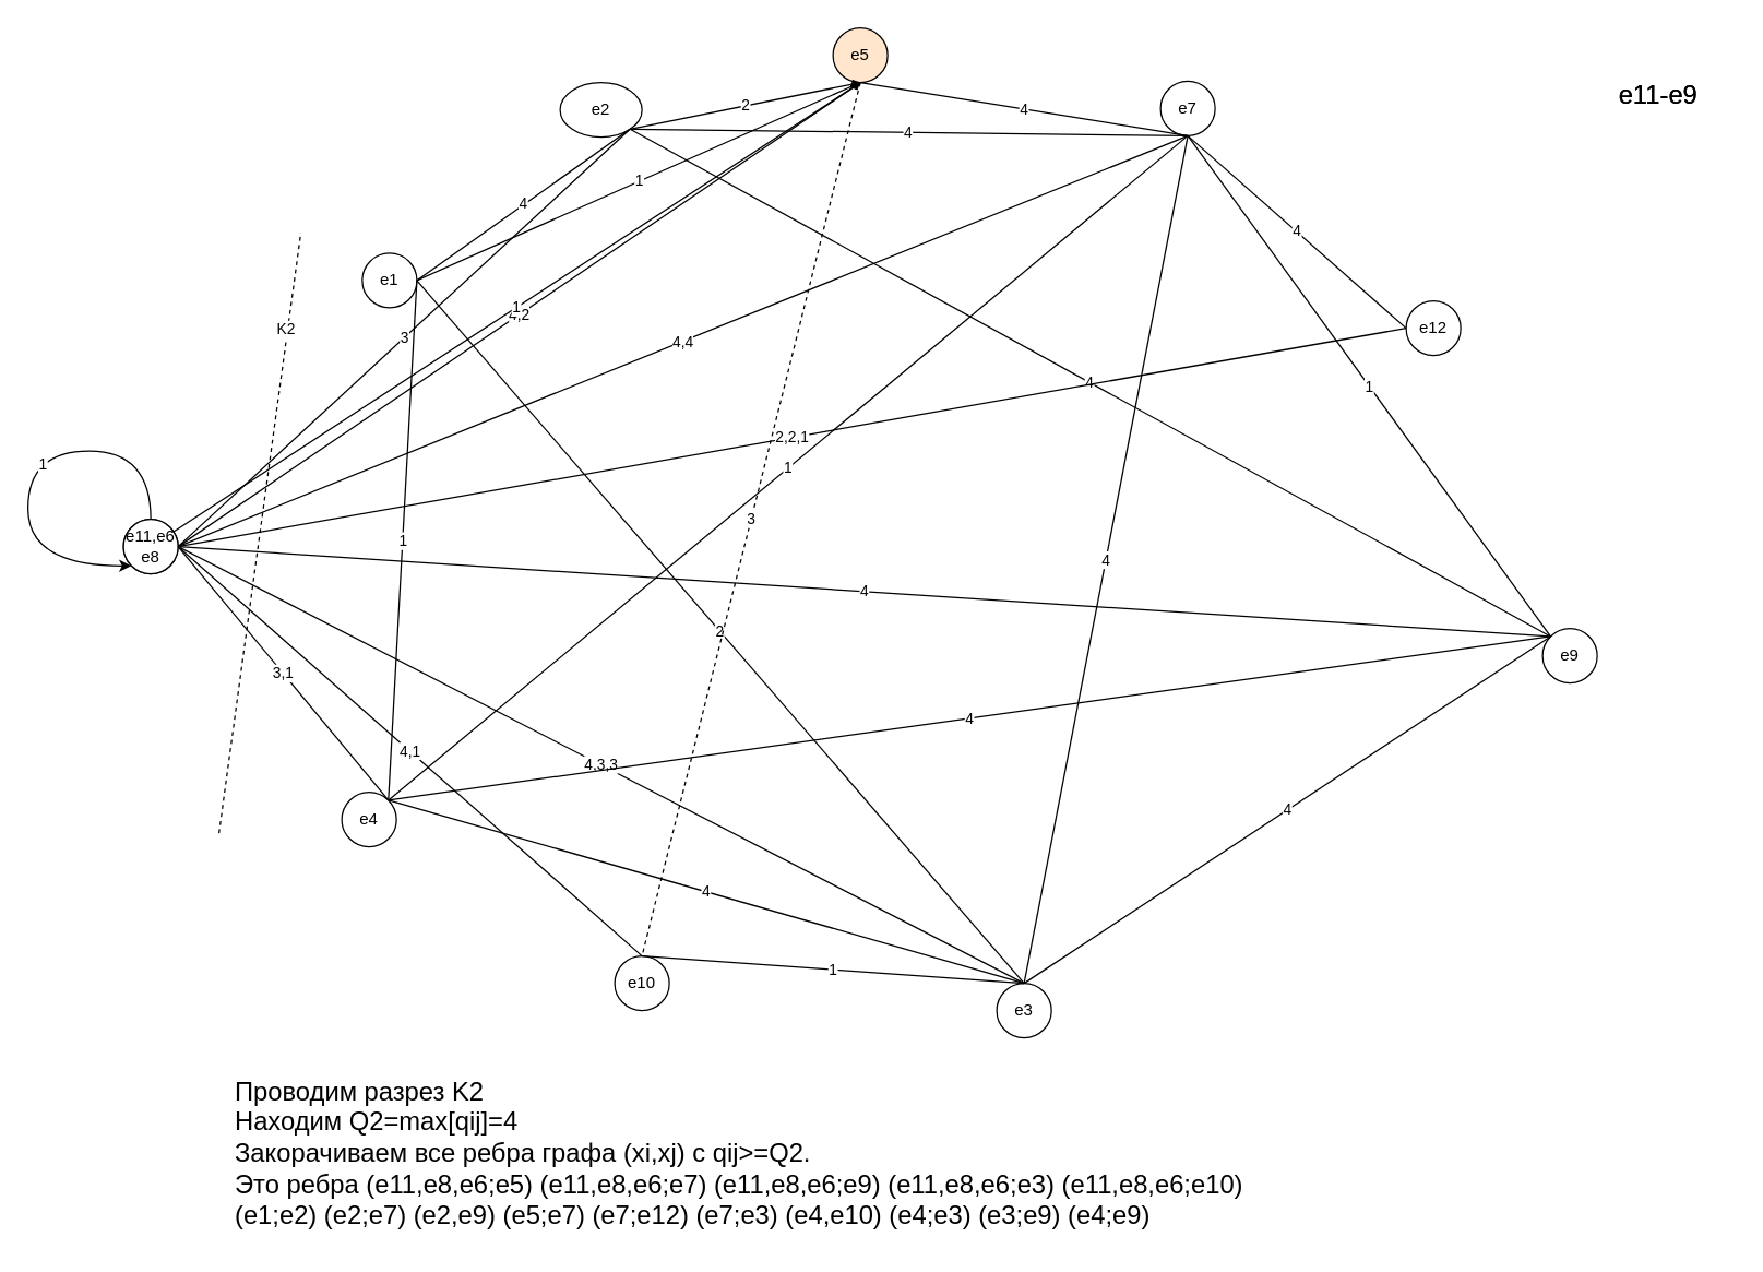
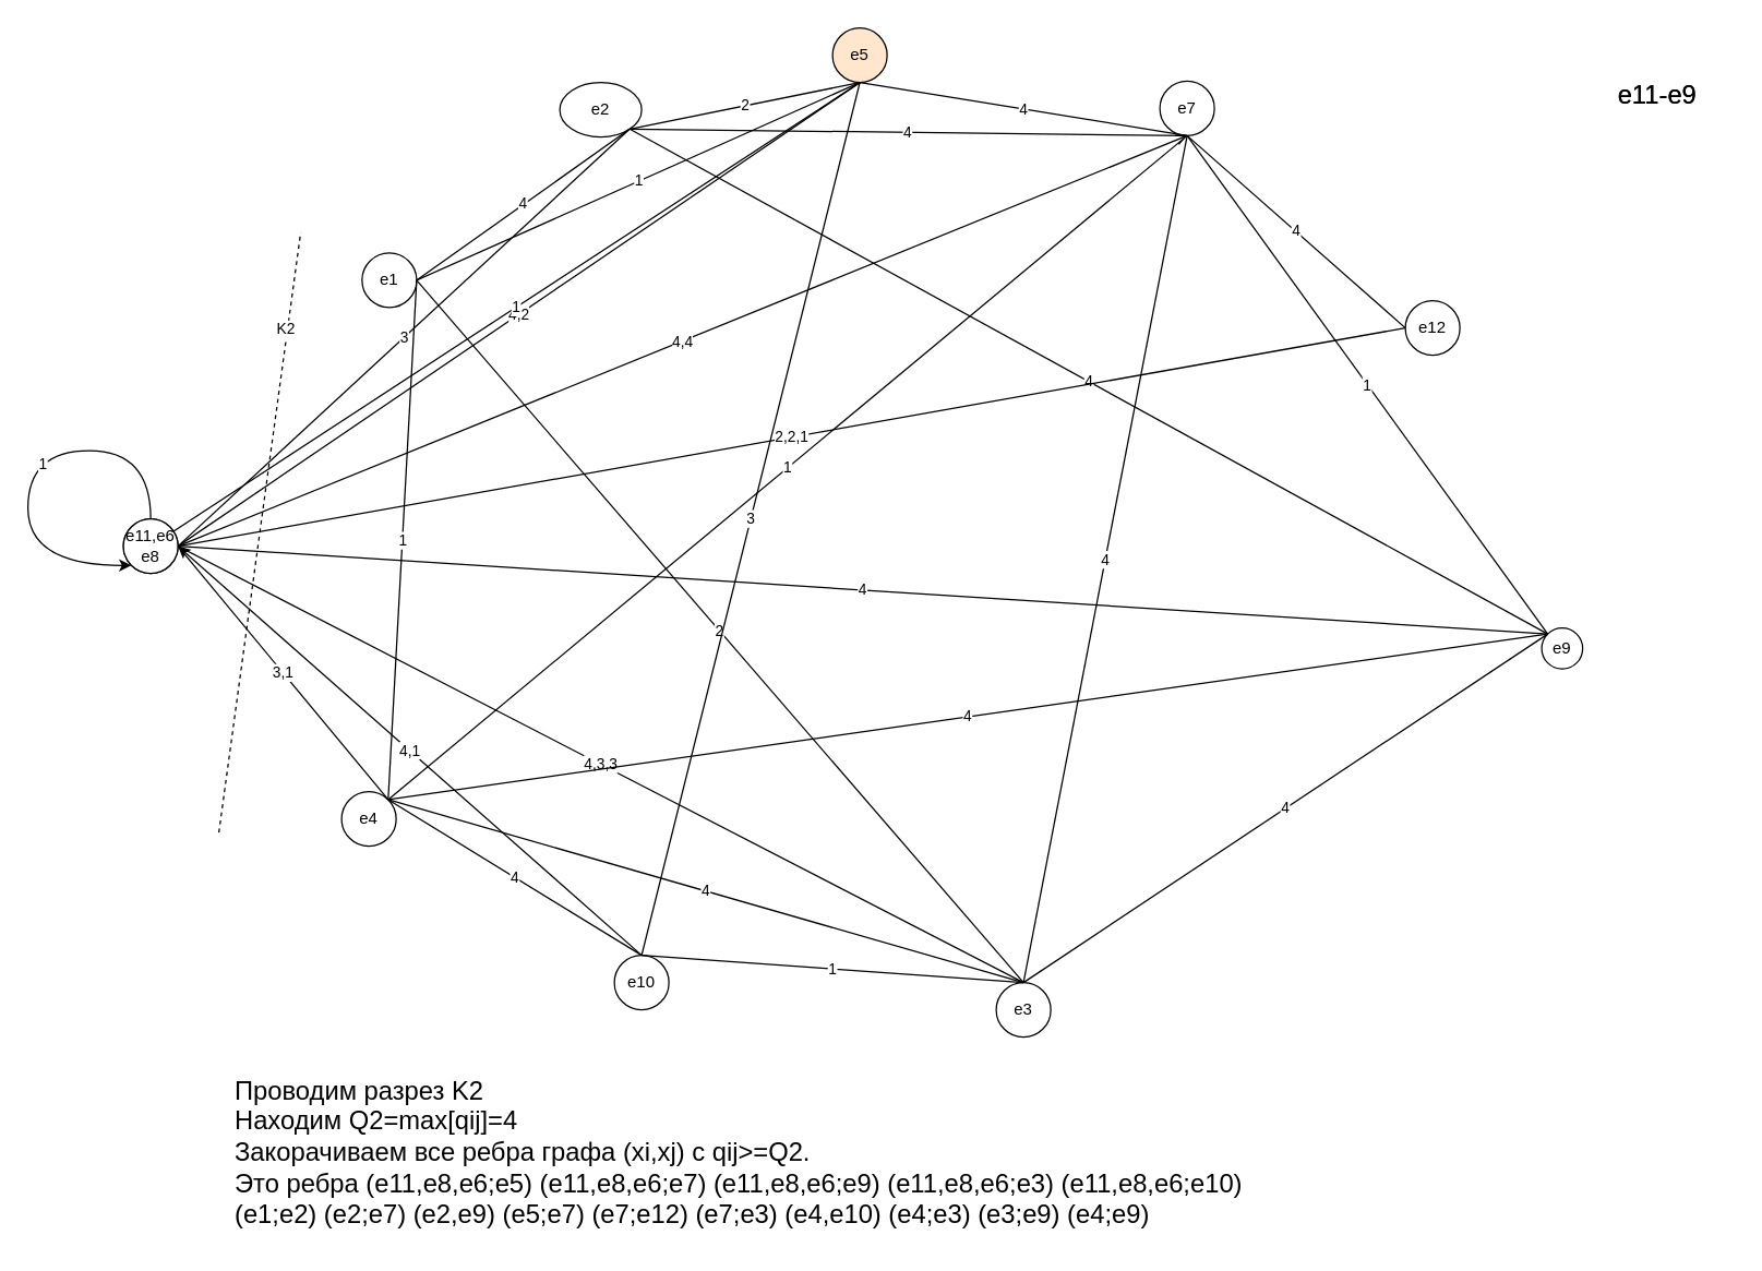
  <mxCell id="0" />
  <mxCell id="1" parent="0" />
  <mxCell id="2" value="e11-e9" style="text;html=1;strokeColor=none;fillColor=none;align=center;verticalAlign=middle;whiteSpace=wrap;rounded=0;fontSize=19;" parent="1" vertex="1"><mxGeometry x="1160" y="60" width="110" height="20" as="geometry" /></mxCell>
  <mxCell id="3" value="Проводим разрез K2&lt;br&gt;Находим Q2=max[qij]=4&lt;br&gt;Закорачиваем все ребра графа (xi,xj) c qij&amp;gt;=Q2.&lt;br&gt;Это ребра (e11,e8,e6;e5) (e11,e8,e6;e7) (e11,e8,e6;e9) (e11,e8,e6;e3) (e11,e8,e6;e10) (e1;e2) (e2;e7) (e2,e9)&amp;nbsp;(e5;e7) (e7;e12) (e7;e3) (e4,e10) (e4;e3) (e3;e9) (e4;e9)" style="text;html=1;strokeColor=none;fillColor=none;align=left;verticalAlign=middle;whiteSpace=wrap;rounded=0;fontSize=19;" parent="1" vertex="1"><mxGeometry x="170" y="780" width="760" height="130" as="geometry" /></mxCell>
  <mxCell id="4" value="e1" style="ellipse;whiteSpace=wrap;html=1;aspect=fixed;" vertex="1" parent="1"><mxGeometry x="265" y="185" width="40" height="40" as="geometry" /></mxCell>
  <mxCell id="5" value="e2" style="ellipse;whiteSpace=wrap;html=1;aspect=fixed;" vertex="1" parent="1"><mxGeometry x="410" y="60" width="60" height="40" as="geometry" /></mxCell>
  <mxCell id="6" value="e3" style="ellipse;whiteSpace=wrap;html=1;aspect=fixed;" vertex="1" parent="1"><mxGeometry x="730" y="720" width="40" height="40" as="geometry" /></mxCell>
  <mxCell id="7" value="e4" style="ellipse;whiteSpace=wrap;html=1;aspect=fixed;direction=north;rotation=0;" vertex="1" parent="1"><mxGeometry x="250" y="580" width="40" height="40" as="geometry" /></mxCell>
  <mxCell id="8" value="e5" style="ellipse;whiteSpace=wrap;html=1;aspect=fixed;fillColor=#ffe6cc;" vertex="1" parent="1"><mxGeometry x="610" y="20" width="40" height="40" as="geometry" /></mxCell>
  <mxCell id="9" value="e6" style="ellipse;whiteSpace=wrap;html=1;aspect=fixed;direction=west;" vertex="1" parent="1"><mxGeometry x="90" y="380" width="40" height="40" as="geometry" /></mxCell>
  <mxCell id="10" value="e7" style="ellipse;whiteSpace=wrap;html=1;aspect=fixed;" vertex="1" parent="1"><mxGeometry x="850" y="59" width="40" height="40" as="geometry" /></mxCell>
- <mxCell id="11" value="e9" style="ellipse;whiteSpace=wrap;html=1;aspect=fixed;" vertex="1" parent="1"><mxGeometry x="1130" y="460" width="40" height="40" as="geometry" /></mxCell>
+ <mxCell id="11" value="e9" style="ellipse;whiteSpace=wrap;html=1;aspect=fixed;" vertex="1" parent="1"><mxGeometry x="1130" y="460" width="30" height="30" as="geometry" /></mxCell>
  <mxCell id="12" value="e10" style="ellipse;whiteSpace=wrap;html=1;aspect=fixed;" vertex="1" parent="1"><mxGeometry x="450" y="700" width="40" height="40" as="geometry" /></mxCell>
  <mxCell id="13" value="e11,e6&lt;br&gt;e8" style="ellipse;whiteSpace=wrap;html=1;aspect=fixed;direction=south;" vertex="1" parent="1"><mxGeometry x="90" y="380" width="40" height="40" as="geometry" /></mxCell>
  <mxCell id="14" value="e12" style="ellipse;whiteSpace=wrap;html=1;aspect=fixed;" vertex="1" parent="1"><mxGeometry x="1030" y="220" width="40" height="40" as="geometry" /></mxCell>
  <mxCell id="15" value="4" style="endArrow=none;html=1;exitX=1;exitY=0.5;exitDx=0;exitDy=0;entryX=1;entryY=1;entryDx=0;entryDy=0;" edge="1" parent="1" source="4" target="5"><mxGeometry width="50" height="50" relative="1" as="geometry"><mxPoint x="740" y="480" as="sourcePoint" /><mxPoint x="790" y="430" as="targetPoint" /></mxGeometry></mxCell>
  <mxCell id="16" value="2" style="endArrow=none;html=1;shadow=0;exitX=1;exitY=0.5;exitDx=0;exitDy=0;entryX=0.5;entryY=0;entryDx=0;entryDy=0;" edge="1" parent="1" source="4" target="6"><mxGeometry width="50" height="50" relative="1" as="geometry"><mxPoint x="450" y="440" as="sourcePoint" /><mxPoint x="500" y="390" as="targetPoint" /></mxGeometry></mxCell>
  <mxCell id="17" value="1" style="endArrow=none;html=1;shadow=0;exitX=1;exitY=0.5;exitDx=0;exitDy=0;entryX=1;entryY=1;entryDx=0;entryDy=0;" edge="1" parent="1" source="4" target="7"><mxGeometry width="50" height="50" relative="1" as="geometry"><mxPoint x="440" y="520" as="sourcePoint" /><mxPoint x="490" y="470" as="targetPoint" /></mxGeometry></mxCell>
- <mxCell id="18" value="1" style="endArrow=diamond;html=1;shadow=0;exitX=1;exitY=0.5;exitDx=0;exitDy=0;entryX=0.5;entryY=1;entryDx=0;entryDy=0;" edge="1" parent="1" source="4" target="8"><mxGeometry width="50" height="50" relative="1" as="geometry"><mxPoint x="740" y="480" as="sourcePoint" /><mxPoint x="790" y="430" as="targetPoint" /></mxGeometry></mxCell>
+ <mxCell id="18" value="1" style="endArrow=none;html=1;shadow=0;exitX=1;exitY=0.5;exitDx=0;exitDy=0;entryX=0.5;entryY=1;entryDx=0;entryDy=0;" edge="1" parent="1" source="4" target="8"><mxGeometry width="50" height="50" relative="1" as="geometry"><mxPoint x="740" y="480" as="sourcePoint" /><mxPoint x="790" y="430" as="targetPoint" /></mxGeometry></mxCell>
  <mxCell id="19" value="2" style="endArrow=none;html=1;shadow=0;exitX=1;exitY=1;exitDx=0;exitDy=0;entryX=0.5;entryY=1;entryDx=0;entryDy=0;" edge="1" parent="1" source="5" target="8"><mxGeometry width="50" height="50" relative="1" as="geometry"><mxPoint x="750" y="490" as="sourcePoint" /><mxPoint x="800" y="440" as="targetPoint" /></mxGeometry></mxCell>
  <mxCell id="20" value="4" style="endArrow=none;html=1;shadow=0;exitX=1;exitY=1;exitDx=0;exitDy=0;entryX=0.5;entryY=1;entryDx=0;entryDy=0;" edge="1" parent="1" source="5" target="10"><mxGeometry width="50" height="50" relative="1" as="geometry"><mxPoint x="760" y="500" as="sourcePoint" /><mxPoint x="810" y="450" as="targetPoint" /></mxGeometry></mxCell>
  <mxCell id="21" value="4" style="endArrow=none;html=1;shadow=0;exitX=1;exitY=1;exitDx=0;exitDy=0;entryX=0;entryY=0;entryDx=0;entryDy=0;" edge="1" parent="1" source="5" target="11"><mxGeometry width="50" height="50" relative="1" as="geometry"><mxPoint x="770" y="510" as="sourcePoint" /><mxPoint x="820" y="460" as="targetPoint" /></mxGeometry></mxCell>
  <mxCell id="22" value="3" style="endArrow=none;html=1;shadow=0;exitX=1;exitY=1;exitDx=0;exitDy=0;entryX=0.5;entryY=0;entryDx=0;entryDy=0;" edge="1" parent="1" source="5" target="13"><mxGeometry width="50" height="50" relative="1" as="geometry"><mxPoint x="780" y="520" as="sourcePoint" /><mxPoint x="830" y="470" as="targetPoint" /></mxGeometry></mxCell>
  <mxCell id="23" value="4" style="endArrow=none;html=1;shadow=0;exitX=0.5;exitY=0;exitDx=0;exitDy=0;entryX=1;entryY=1;entryDx=0;entryDy=0;" edge="1" parent="1" source="6" target="7"><mxGeometry width="50" height="50" relative="1" as="geometry"><mxPoint x="790" y="530" as="sourcePoint" /><mxPoint x="840" y="480" as="targetPoint" /></mxGeometry></mxCell>
  <mxCell id="24" value="4" style="endArrow=none;html=1;shadow=0;exitX=0.5;exitY=0;exitDx=0;exitDy=0;entryX=0.5;entryY=1;entryDx=0;entryDy=0;" edge="1" parent="1" source="6" target="10"><mxGeometry width="50" height="50" relative="1" as="geometry"><mxPoint x="810" y="550" as="sourcePoint" /><mxPoint x="860" y="500" as="targetPoint" /></mxGeometry></mxCell>
  <mxCell id="25" value="4" style="endArrow=none;html=1;shadow=0;exitX=0.5;exitY=0;exitDx=0;exitDy=0;entryX=0;entryY=0;entryDx=0;entryDy=0;" edge="1" parent="1" source="6" target="11"><mxGeometry width="50" height="50" relative="1" as="geometry"><mxPoint x="830" y="570" as="sourcePoint" /><mxPoint x="880" y="520" as="targetPoint" /></mxGeometry></mxCell>
  <mxCell id="26" value="1" style="endArrow=none;html=1;shadow=0;exitX=0.5;exitY=0;exitDx=0;exitDy=0;entryX=0.5;entryY=0;entryDx=0;entryDy=0;" edge="1" parent="1" source="6" target="12"><mxGeometry width="50" height="50" relative="1" as="geometry"><mxPoint x="840" y="580" as="sourcePoint" /><mxPoint x="890" y="530" as="targetPoint" /></mxGeometry></mxCell>
  <mxCell id="27" value="4,3,3" style="endArrow=none;html=1;shadow=0;entryX=0.5;entryY=0;entryDx=0;entryDy=0;exitX=0.5;exitY=0;exitDx=0;exitDy=0;" edge="1" parent="1" source="6" target="13"><mxGeometry width="50" height="50" relative="1" as="geometry"><mxPoint x="780" y="400" as="sourcePoint" /><mxPoint x="900" y="540" as="targetPoint" /></mxGeometry></mxCell>
  <mxCell id="28" value="1" style="endArrow=none;html=1;shadow=0;exitX=1;exitY=1;exitDx=0;exitDy=0;entryX=0.5;entryY=1;entryDx=0;entryDy=0;" edge="1" parent="1" source="7" target="10"><mxGeometry width="50" height="50" relative="1" as="geometry"><mxPoint x="870" y="610" as="sourcePoint" /><mxPoint x="920" y="560" as="targetPoint" /></mxGeometry></mxCell>
+ <mxCell id="29" value="4" style="endArrow=none;html=1;shadow=0;exitX=1;exitY=1;exitDx=0;exitDy=0;entryX=0.5;entryY=0;entryDx=0;entryDy=0;" edge="1" parent="1" source="7" target="12"><mxGeometry width="50" height="50" relative="1" as="geometry"><mxPoint x="880" y="620" as="sourcePoint" /><mxPoint x="930" y="570" as="targetPoint" /></mxGeometry></mxCell>
  <mxCell id="30" value="4" style="endArrow=none;html=1;shadow=0;exitX=1;exitY=1;exitDx=0;exitDy=0;entryX=0;entryY=0;entryDx=0;entryDy=0;" edge="1" parent="1" source="7" target="11"><mxGeometry width="50" height="50" relative="1" as="geometry"><mxPoint x="550" y="510" as="sourcePoint" /><mxPoint x="940" y="580" as="targetPoint" /></mxGeometry></mxCell>
  <mxCell id="31" value="3,1" style="endArrow=none;html=1;shadow=0;exitX=1;exitY=1;exitDx=0;exitDy=0;entryX=0.5;entryY=0;entryDx=0;entryDy=0;" edge="1" parent="1" source="7" target="13"><mxGeometry width="50" height="50" relative="1" as="geometry"><mxPoint x="900" y="640" as="sourcePoint" /><mxPoint x="950" y="590" as="targetPoint" /></mxGeometry></mxCell>
  <mxCell id="32" value="4,2" style="endArrow=none;html=1;shadow=0;exitX=0.5;exitY=1;exitDx=0;exitDy=0;entryX=0;entryY=0.5;entryDx=0;entryDy=0;" edge="1" parent="1" source="8" target="9"><mxGeometry width="50" height="50" relative="1" as="geometry"><mxPoint x="910" y="650" as="sourcePoint" /><mxPoint x="960" y="600" as="targetPoint" /></mxGeometry></mxCell>
  <mxCell id="33" value="4" style="endArrow=none;html=1;shadow=0;exitX=0.5;exitY=1;exitDx=0;exitDy=0;entryX=0.5;entryY=1;entryDx=0;entryDy=0;" edge="1" parent="1" source="8" target="10"><mxGeometry width="50" height="50" relative="1" as="geometry"><mxPoint x="920" y="660" as="sourcePoint" /><mxPoint x="970" y="610" as="targetPoint" /></mxGeometry></mxCell>
  <mxCell id="34" value="1" style="endArrow=none;html=1;shadow=0;exitX=0.5;exitY=1;exitDx=0;exitDy=0;" edge="1" parent="1" source="8" target="13"><mxGeometry width="50" height="50" relative="1" as="geometry"><mxPoint x="940" y="680" as="sourcePoint" /><mxPoint x="990" y="630" as="targetPoint" /></mxGeometry></mxCell>
- <mxCell id="35" value="3" style="endArrow=none;html=1;shadow=0;exitX=0.5;exitY=1;exitDx=0;exitDy=0;entryX=0.5;entryY=0;entryDx=0;entryDy=0;dashed=1;" edge="1" parent="1" source="8" target="12"><mxGeometry width="50" height="50" relative="1" as="geometry"><mxPoint x="950" y="690" as="sourcePoint" /><mxPoint x="1000" y="640" as="targetPoint" /></mxGeometry></mxCell>
+ <mxCell id="35" value="3" style="endArrow=none;html=1;shadow=0;exitX=0.5;exitY=1;exitDx=0;exitDy=0;entryX=0.5;entryY=0;entryDx=0;entryDy=0;" edge="1" parent="1" source="8" target="12"><mxGeometry width="50" height="50" relative="1" as="geometry"><mxPoint x="950" y="690" as="sourcePoint" /><mxPoint x="1000" y="640" as="targetPoint" /></mxGeometry></mxCell>
  <mxCell id="36" value="4" style="endArrow=none;html=1;shadow=0;exitX=0;exitY=0.5;exitDx=0;exitDy=0;entryX=0;entryY=0;entryDx=0;entryDy=0;" edge="1" parent="1" source="9" target="11"><mxGeometry width="50" height="50" relative="1" as="geometry"><mxPoint x="970" y="710" as="sourcePoint" /><mxPoint x="1040" y="350" as="targetPoint" /></mxGeometry></mxCell>
  <mxCell id="37" value="1" style="endArrow=none;html=1;shadow=0;exitX=0.5;exitY=1;exitDx=0;exitDy=0;entryX=0;entryY=0;entryDx=0;entryDy=0;" edge="1" parent="1" source="10" target="11"><mxGeometry width="50" height="50" relative="1" as="geometry"><mxPoint x="1020" y="760" as="sourcePoint" /><mxPoint x="800" y="350" as="targetPoint" /></mxGeometry></mxCell>
- <mxCell id="38" value="4,4" style="endArrow=none;html=1;shadow=0;exitX=0.5;exitY=0;exitDx=0;exitDy=0;entryX=0.5;entryY=1;entryDx=0;entryDy=0;" edge="1" parent="1" source="13" target="10"><mxGeometry width="50" height="50" relative="1" as="geometry"><mxPoint x="1030" y="770" as="sourcePoint" /><mxPoint x="1080" y="720" as="targetPoint" /></mxGeometry></mxCell>
+ <mxCell id="38" value="4,4" style="endArrow=open;html=1;shadow=0;exitX=0.5;exitY=0;exitDx=0;exitDy=0;entryX=0.5;entryY=1;entryDx=0;entryDy=0;" edge="1" parent="1" source="13" target="10"><mxGeometry width="50" height="50" relative="1" as="geometry"><mxPoint x="1030" y="770" as="sourcePoint" /><mxPoint x="1080" y="720" as="targetPoint" /></mxGeometry></mxCell>
  <mxCell id="39" value="4" style="endArrow=none;html=1;shadow=0;entryX=0.5;entryY=1;entryDx=0;entryDy=0;exitX=0;exitY=0.5;exitDx=0;exitDy=0;" edge="1" parent="1" source="14" target="10"><mxGeometry width="50" height="50" relative="1" as="geometry"><mxPoint x="1020" y="120" as="sourcePoint" /><mxPoint x="1090" y="730" as="targetPoint" /></mxGeometry></mxCell>
- <mxCell id="40" value="4,1" style="endArrow=none;html=1;shadow=0;exitX=0.5;exitY=0;exitDx=0;exitDy=0;entryX=0.5;entryY=0;entryDx=0;entryDy=0;" edge="1" parent="1" source="12" target="13"><mxGeometry width="50" height="50" relative="1" as="geometry"><mxPoint x="1070" y="810" as="sourcePoint" /><mxPoint x="1120" y="760" as="targetPoint" /></mxGeometry></mxCell>
+ <mxCell id="40" value="4,1" style="endArrow=classic;html=1;shadow=0;exitX=0.5;exitY=0;exitDx=0;exitDy=0;entryX=0.5;entryY=0;entryDx=0;entryDy=0;" edge="1" parent="1" source="12" target="13"><mxGeometry width="50" height="50" relative="1" as="geometry"><mxPoint x="1070" y="810" as="sourcePoint" /><mxPoint x="1120" y="760" as="targetPoint" /></mxGeometry></mxCell>
  <mxCell id="41" value="2,2,1" style="endArrow=none;html=1;shadow=0;entryX=0;entryY=0.5;entryDx=0;entryDy=0;exitX=0.5;exitY=0;exitDx=0;exitDy=0;" edge="1" parent="1" source="13" target="14"><mxGeometry width="50" height="50" relative="1" as="geometry"><mxPoint y="450" as="sourcePoint" x="290" /><mxPoint x="1130" y="770" as="targetPoint" /></mxGeometry></mxCell>
  <mxCell id="42" value="e11-e9" style="text;html=1;strokeColor=none;fillColor=none;align=center;verticalAlign=middle;whiteSpace=wrap;rounded=0;fontSize=19;" vertex="1" parent="1"><mxGeometry x="1160" y="60" width="110" height="20" as="geometry" /></mxCell>
  <mxCell id="43" value="1" style="edgeStyle=orthogonalEdgeStyle;rounded=0;orthogonalLoop=1;jettySize=auto;html=1;entryX=1;entryY=1;entryDx=0;entryDy=0;curved=1;" edge="1" parent="1" source="13" target="13"><mxGeometry x="-0.133" y="10" relative="1" as="geometry"><Array as="points"><mxPoint x="110" y="330" /><mxPoint x="20" y="330" /><mxPoint x="20" y="414" /></Array><mxPoint x="1" as="offset" /></mxGeometry></mxCell>
  <mxCell id="44" value="K2" style="endArrow=none;dashed=1;html=1;" edge="1" parent="1"><mxGeometry x="0.681" width="50" height="50" relative="1" as="geometry"><mxPoint x="160" y="610" as="sourcePoint" /><mxPoint x="220" y="170" as="targetPoint" /><mxPoint x="-1" y="1" as="offset" /></mxGeometry></mxCell>
